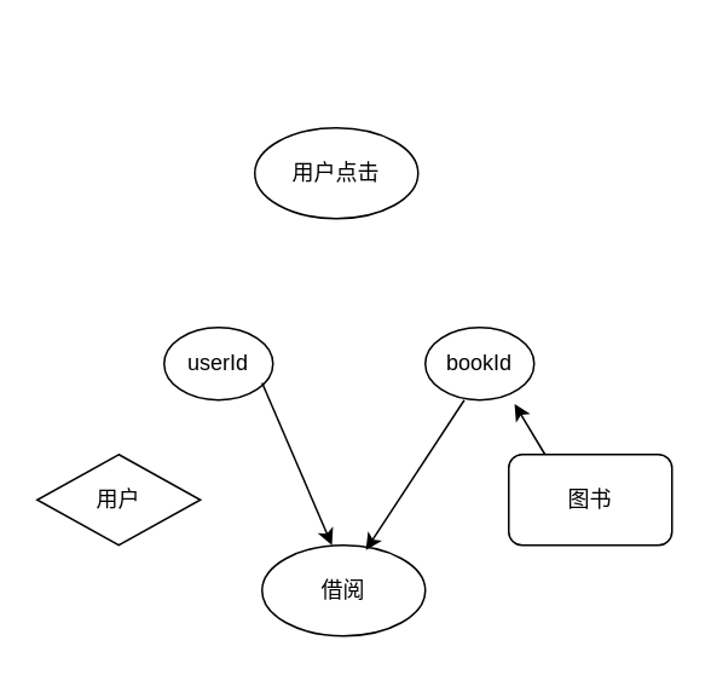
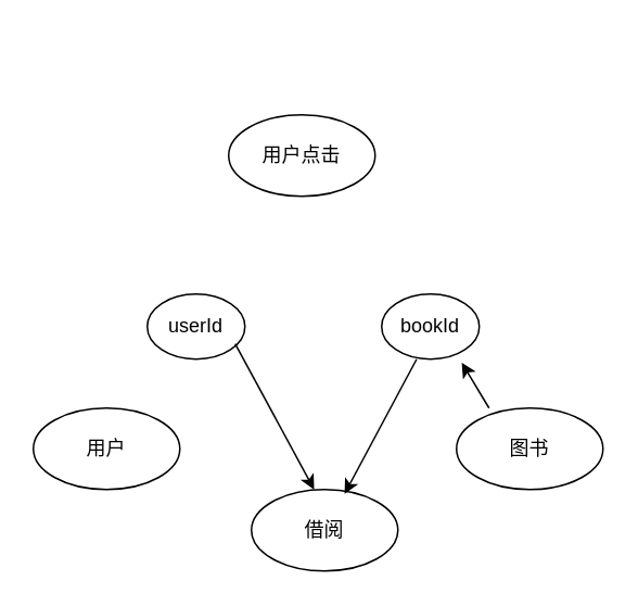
  <mxCell id="0" />
  <mxCell id="1" parent="0" />
  <mxCell id="2" style="edgeStyle=orthogonalEdgeStyle;rounded=0;orthogonalLoop=1;jettySize=auto;html=1;exitX=1;exitY=0.5;exitDx=0;exitDy=0;entryX=0.5;entryY=0;entryDx=0;entryDy=0;" edge="1" parent="1"><mxGeometry relative="1" as="geometry"><mxPoint x="140" y="40" as="targetPoint" /><Array as="points"><mxPoint x="350" y="140" /><mxPoint x="350" y="20" /><mxPoint x="140" y="20" /></Array></mxGeometry></mxCell>
  <mxCell id="3" value="用户点击" style="ellipse;whiteSpace=wrap;html=1;" vertex="1" parent="1"><mxGeometry x="140" y="70" width="90" height="50" as="geometry" /></mxCell>
  <mxCell id="4" value="userId" style="ellipse;whiteSpace=wrap;html=1;" vertex="1" parent="1"><mxGeometry x="90" y="180" width="60" height="40" as="geometry" /></mxCell>
  <mxCell id="5" value="bookId" style="ellipse;whiteSpace=wrap;html=1;" vertex="1" parent="1"><mxGeometry x="234" y="180" width="60" height="40" as="geometry" /></mxCell>
- <mxCell id="6" value="用户" style="rhombus;whiteSpace=wrap;html=1;" vertex="1" parent="1"><mxGeometry x="20" y="250" width="90" height="50" as="geometry" /></mxCell>
- <mxCell id="7" value="图书" style="whiteSpace=wrap;html=1;rounded=1;" vertex="1" parent="1"><mxGeometry x="280" y="250" width="90" height="50" as="geometry" /></mxCell>
+ <mxCell id="6" value="用户" style="ellipse;whiteSpace=wrap;html=1;" vertex="1" parent="1"><mxGeometry x="20" y="250" width="90" height="50" as="geometry" /></mxCell>
+ <mxCell id="7" value="图书" style="ellipse;whiteSpace=wrap;html=1;" vertex="1" parent="1"><mxGeometry x="280" y="250" width="90" height="50" as="geometry" /></mxCell>
  <mxCell id="8" value="" style="endArrow=classic;html=1;rounded=0;entryX=0.82;entryY=1.055;entryDx=0;entryDy=0;entryPerimeter=0;exitX=0.222;exitY=0;exitDx=0;exitDy=0;exitPerimeter=0;" edge="1" parent="1" source="7" target="5"><mxGeometry width="50" height="50" relative="1" as="geometry"><mxPoint x="280" y="260" as="sourcePoint" /><mxPoint x="325.477" y="230.682" as="targetPoint" /></mxGeometry></mxCell>
- <mxCell id="9" value="借阅" style="ellipse;whiteSpace=wrap;html=1;" vertex="1" parent="1"><mxGeometry x="144" y="300" width="90" height="50" as="geometry" /></mxCell>
+ <mxCell id="9" value="借阅" style="ellipse;whiteSpace=wrap;html=1;" vertex="1" parent="1"><mxGeometry x="154" y="300" width="90" height="50" as="geometry" /></mxCell>
  <mxCell id="10" value="" style="endArrow=classic;html=1;rounded=0;entryX=0.428;entryY=0;entryDx=0;entryDy=0;entryPerimeter=0;" edge="1" parent="1" target="9"><mxGeometry width="50" height="50" relative="1" as="geometry"><mxPoint x="144.004" y="210.518" as="sourcePoint" /><mxPoint x="182.51" y="150" as="targetPoint" /></mxGeometry></mxCell>
  <mxCell id="11" value="" style="endArrow=classic;html=1;rounded=0;entryX=0.636;entryY=0.052;entryDx=0;entryDy=0;entryPerimeter=0;" edge="1" parent="1" target="9"><mxGeometry width="50" height="50" relative="1" as="geometry"><mxPoint x="255.484" y="219.998" as="sourcePoint" /><mxPoint x="294" y="309.48" as="targetPoint" /></mxGeometry></mxCell>
